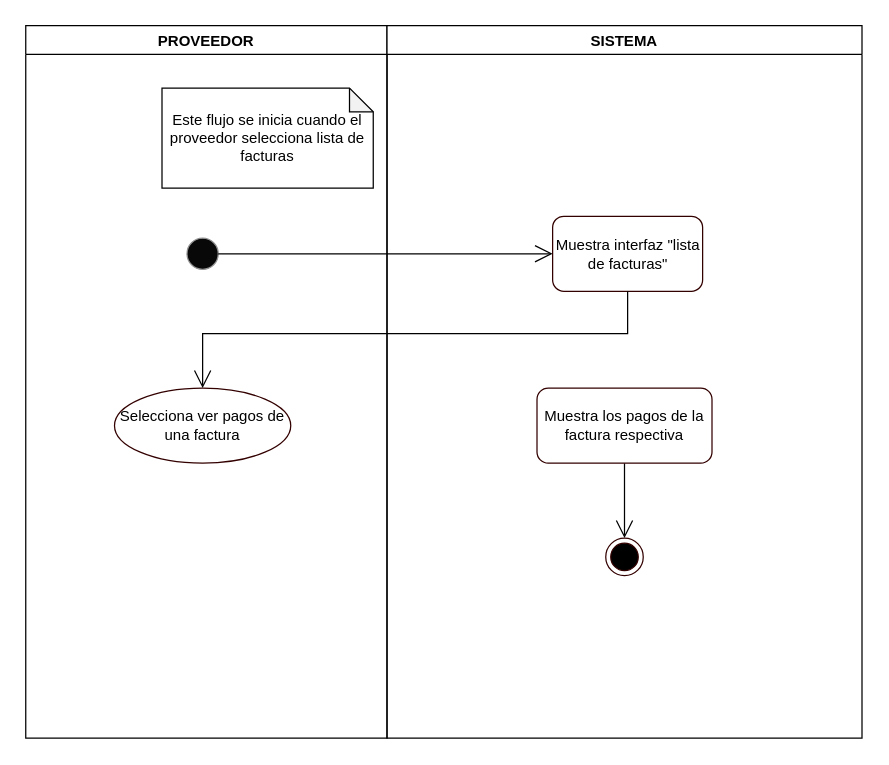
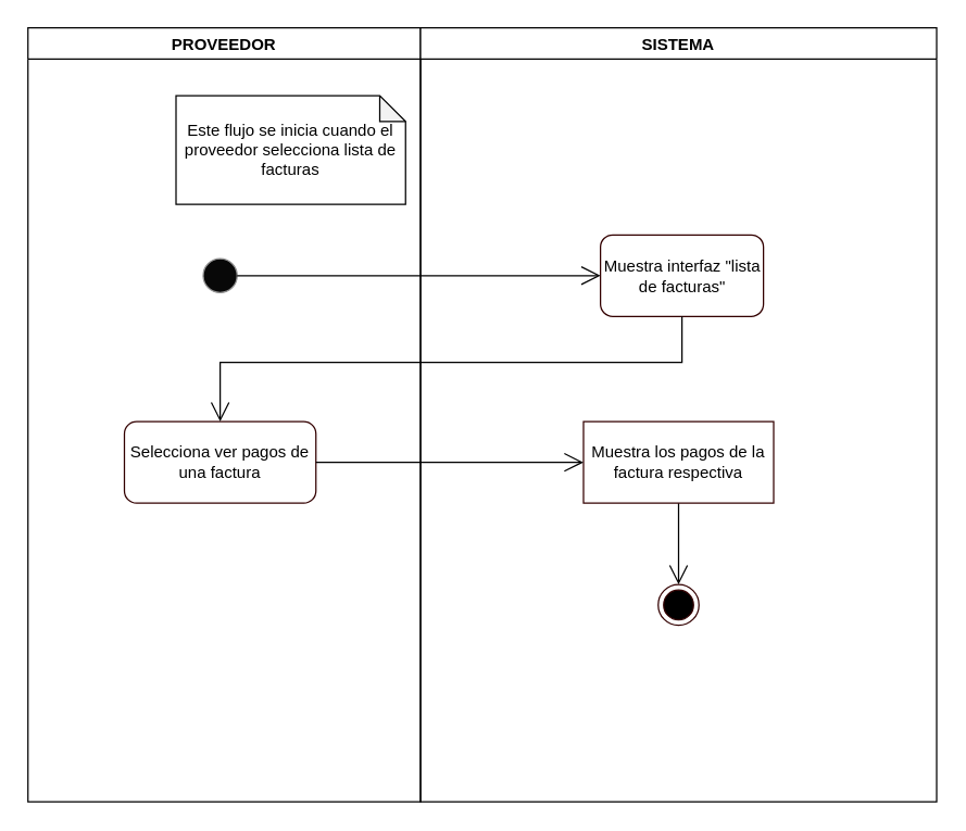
  <mxCell id="0" />
  <mxCell id="1" parent="0" />
  <mxCell id="2" value="PROVEEDOR" style="swimlane;gradientColor=none;" parent="1" vertex="1"><mxGeometry x="20" y="20" width="289" height="570" as="geometry" /></mxCell>
  <mxCell id="3" value="" style="ellipse;whiteSpace=wrap;html=1;aspect=fixed;strokeColor=#919191;fillColor=#080808;gradientColor=none;" parent="2" vertex="1"><mxGeometry x="129" y="170" width="25" height="25" as="geometry" /></mxCell>
  <mxCell id="4" value="Este flujo se inicia cuando el proveedor selecciona lista de facturas" style="shape=note;whiteSpace=wrap;html=1;backgroundOutline=1;darkOpacity=0.05;size=19;" parent="2" vertex="1"><mxGeometry x="109" y="50" width="169" height="80" as="geometry" /></mxCell>
- <mxCell id="5" value="Selecciona ver pagos de una factura" style="ellipse;whiteSpace=wrap;html=1;strokeColor=#330000;fillColor=#FFFFFF;gradientColor=none;" vertex="1" parent="2"><mxGeometry x="71" y="290" width="141" height="60" as="geometry" /></mxCell>
+ <mxCell id="5" value="Selecciona ver pagos de una factura" style="rounded=1;whiteSpace=wrap;html=1;strokeColor=#330000;fillColor=#FFFFFF;gradientColor=none;" vertex="1" parent="2"><mxGeometry x="71" y="290" width="141" height="60" as="geometry" /></mxCell>
  <mxCell id="6" value="SISTEMA" style="swimlane;gradientColor=none;" parent="1" vertex="1"><mxGeometry x="309" y="20" width="380" height="570" as="geometry" /></mxCell>
  <mxCell id="7" value="Muestra interfaz &quot;lista de facturas&quot;" style="rounded=1;whiteSpace=wrap;html=1;strokeColor=#330000;fillColor=#FFFFFF;gradientColor=none;" parent="6" vertex="1"><mxGeometry x="132.5" y="152.5" width="120" height="60" as="geometry" /></mxCell>
  <mxCell id="8" style="edgeStyle=orthogonalEdgeStyle;rounded=0;orthogonalLoop=1;jettySize=auto;html=1;exitX=0.5;exitY=1;exitDx=0;exitDy=0;entryX=0.5;entryY=0;entryDx=0;entryDy=0;endArrow=open;endFill=0;endSize=12;" edge="1" parent="6" source="9" target="10"><mxGeometry relative="1" as="geometry" /></mxCell>
- <mxCell id="9" value="Muestra los pagos de la factura respectiva" style="rounded=1;whiteSpace=wrap;html=1;strokeColor=#330000;fillColor=#FFFFFF;gradientColor=none;" vertex="1" parent="6"><mxGeometry x="120" y="290" width="140" height="60" as="geometry" /></mxCell>
+ <mxCell id="9" value="Muestra los pagos de la factura respectiva" style="whiteSpace=wrap;html=1;strokeColor=#330000;fillColor=#FFFFFF;gradientColor=none;rounded=0;" vertex="1" parent="6"><mxGeometry x="120" y="290" width="140" height="60" as="geometry" /></mxCell>
  <mxCell id="10" value="" style="ellipse;html=1;shape=endState;fillColor=#000000;strokeColor=#330000;" vertex="1" parent="6"><mxGeometry x="175" y="410" width="30" height="30" as="geometry" /></mxCell>
  <mxCell id="11" style="edgeStyle=orthogonalEdgeStyle;rounded=0;orthogonalLoop=1;jettySize=auto;html=1;exitX=1;exitY=0.5;exitDx=0;exitDy=0;entryX=0;entryY=0.5;entryDx=0;entryDy=0;endSize=12;endArrow=open;endFill=0;" parent="1" source="3" target="7" edge="1"><mxGeometry relative="1" as="geometry" /></mxCell>
  <mxCell id="12" style="edgeStyle=orthogonalEdgeStyle;rounded=0;orthogonalLoop=1;jettySize=auto;html=1;exitX=0.5;exitY=1;exitDx=0;exitDy=0;entryX=0.5;entryY=0;entryDx=0;entryDy=0;endArrow=open;endFill=0;endSize=12;" parent="1" source="7" target="5" edge="1"><mxGeometry relative="1" as="geometry"><mxPoint x="219" y="320" as="targetPoint" /></mxGeometry></mxCell>
+ <mxCell id="13" style="edgeStyle=orthogonalEdgeStyle;rounded=0;orthogonalLoop=1;jettySize=auto;html=1;exitX=1;exitY=0.5;exitDx=0;exitDy=0;entryX=0;entryY=0.5;entryDx=0;entryDy=0;endArrow=open;endFill=0;endSize=12;" edge="1" parent="1" source="5" target="9"><mxGeometry relative="1" as="geometry" /></mxCell>
